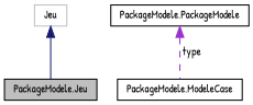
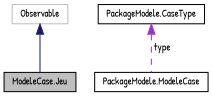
  digraph {
    fontname="Patrick Hand"
    node [color=black fillcolor=white fontname="Patrick Hand" fontsize=10 shape=record style=filled]
    edge [dir=back fontname="Patrick Hand" fontsize=10 labelfontname=Helvetica labelfontsize=10]
-   n1 [fillcolor=grey75 fontcolor=black height=0.2 label="PackageModele.Jeu" width=0.4]
-   n2 [color=grey75 height=0.2 label=Jeu width=0.4]
+   n1 [fillcolor=grey75 fontcolor=black height=0.2 label="ModeleCase.Jeu" width=0.4]
+   n2 [color=grey75 height=0.2 label=Observable width=0.4]
    n3 [height=0.2 label="PackageModele.ModeleCase" width=0.4]
-   n4 [height=0.2 label="PackageModele.PackageModele" width=0.4]
+   n4 [height=0.2 label="PackageModele.CaseType" width=0.4]
    n2 -> n1 [color=midnightblue style=solid]
    n4 -> n3 [color=darkorchid3 label=" type" style=dashed]
  }
